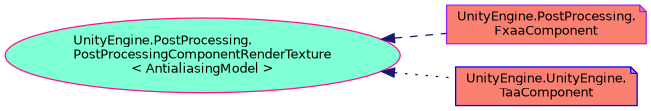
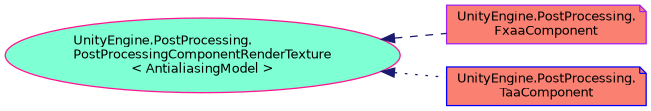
  digraph {
    rankdir=LR
    node [fillcolor=salmon fontname=Helvetica fontsize=10 shape=note style=filled]
    edge [color=midnightblue dir=back fontname=Helvetica fontsize=10 labelfontname=Helvetica labelfontsize=10]
    n1 [color=deeppink fillcolor=aquamarine height=0.2 label="UnityEngine.PostProcessing.\lPostProcessingComponentRenderTexture\l\< AntialiasingModel \>" shape=ellipse width=0.4]
    n2 [color=purple height=0.2 label="UnityEngine.PostProcessing.\lFxaaComponent" width=0.4]
-   n3 [color=blue height=0.2 label="UnityEngine.UnityEngine.\lTaaComponent" width=0.4]
+   n3 [color=blue height=0.2 label="UnityEngine.PostProcessing.\lTaaComponent" width=0.4]
    n1 -> n2 [style=dashed]
    n1 -> n3 [style=dotted]
  }
